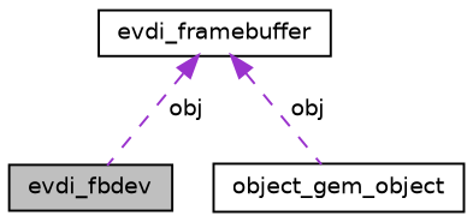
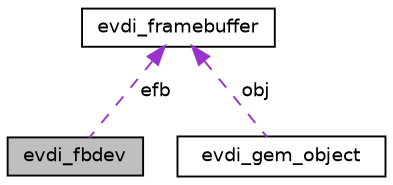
  digraph {
    node [color=black fillcolor=white fontname=Helvetica fontsize=10 shape=record style=filled]
    edge [color=darkorchid3 dir=back fontname=Helvetica fontsize=10 labelfontname=Helvetica labelfontsize=10 style=dashed]
    n1 [fillcolor=grey75 fontcolor=black height=0.2 label=evdi_fbdev width=0.4]
    n2 [height=0.2 label=evdi_framebuffer width=0.4]
-   n3 [height=0.2 label=object_gem_object width=0.4]
-   n2 -> n1 [label=" obj"]
+   n3 [height=0.2 label=evdi_gem_object width=0.4]
+   n2 -> n1 [label=" efb"]
    n2 -> n3 [label=" obj"]
  }
